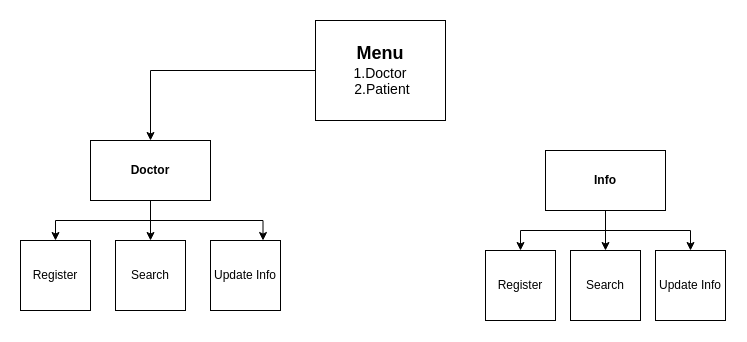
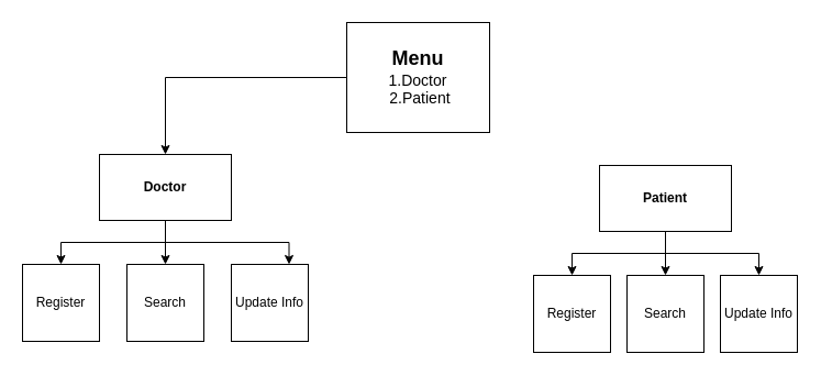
  <mxCell id="0" />
  <mxCell id="1" parent="0" />
  <mxCell id="2" style="edgeStyle=orthogonalEdgeStyle;rounded=0;orthogonalLoop=1;jettySize=auto;html=1;entryX=0.5;entryY=0;entryDx=0;entryDy=0;" edge="1" parent="1" source="3" target="9"><mxGeometry relative="1" as="geometry" /></mxCell>
  <mxCell id="3" value="&lt;div style=&quot;&quot;&gt;&lt;span style=&quot;font-size: 18px;&quot;&gt;&lt;b&gt;Menu&lt;/b&gt;&lt;/span&gt;&lt;/div&gt;&lt;font style=&quot;font-size: 14px;&quot;&gt;&lt;div style=&quot;&quot;&gt;&lt;span style=&quot;background-color: initial;&quot;&gt;1.Doctor&lt;/span&gt;&lt;/div&gt;&lt;div style=&quot;&quot;&gt;&lt;span style=&quot;background-color: initial;&quot;&gt;&amp;nbsp;2.Patient&lt;/span&gt;&lt;/div&gt;&lt;/font&gt;" style="rounded=0;whiteSpace=wrap;html=1;align=center;" vertex="1" parent="1"><mxGeometry x="315" y="20" width="130" height="100" as="geometry" /></mxCell>
  <mxCell id="4" value="Register" style="whiteSpace=wrap;html=1;aspect=fixed;" vertex="1" parent="1"><mxGeometry x="20" y="240" width="70" height="70" as="geometry" /></mxCell>
  <mxCell id="5" value="Search" style="whiteSpace=wrap;html=1;aspect=fixed;" vertex="1" parent="1"><mxGeometry x="115" y="240" width="70" height="70" as="geometry" /></mxCell>
  <mxCell id="6" value="" style="edgeStyle=orthogonalEdgeStyle;rounded=0;orthogonalLoop=1;jettySize=auto;html=1;" edge="1" parent="1" source="9" target="5"><mxGeometry relative="1" as="geometry" /></mxCell>
  <mxCell id="7" style="edgeStyle=orthogonalEdgeStyle;rounded=0;orthogonalLoop=1;jettySize=auto;html=1;entryX=0.5;entryY=0;entryDx=0;entryDy=0;" edge="1" parent="1" source="9" target="4"><mxGeometry relative="1" as="geometry" /></mxCell>
  <mxCell id="8" style="edgeStyle=orthogonalEdgeStyle;rounded=0;orthogonalLoop=1;jettySize=auto;html=1;entryX=0.75;entryY=0;entryDx=0;entryDy=0;" edge="1" parent="1" source="9" target="10"><mxGeometry relative="1" as="geometry" /></mxCell>
  <mxCell id="9" value="&lt;b&gt;Doctor&lt;/b&gt;" style="rounded=0;whiteSpace=wrap;html=1;" vertex="1" parent="1"><mxGeometry x="90" y="140" width="120" height="60" as="geometry" /></mxCell>
  <mxCell id="10" value="Update Info" style="whiteSpace=wrap;html=1;aspect=fixed;" vertex="1" parent="1"><mxGeometry x="210" y="240" width="70" height="70" as="geometry" /></mxCell>
  <mxCell id="11" style="edgeStyle=orthogonalEdgeStyle;rounded=0;orthogonalLoop=1;jettySize=auto;html=1;entryX=0.5;entryY=0;entryDx=0;entryDy=0;" edge="1" parent="1" source="14" target="16"><mxGeometry relative="1" as="geometry" /></mxCell>
  <mxCell id="12" style="edgeStyle=orthogonalEdgeStyle;rounded=0;orthogonalLoop=1;jettySize=auto;html=1;entryX=0.5;entryY=0;entryDx=0;entryDy=0;" edge="1" parent="1" source="14" target="15"><mxGeometry relative="1" as="geometry" /></mxCell>
  <mxCell id="13" style="edgeStyle=orthogonalEdgeStyle;rounded=0;orthogonalLoop=1;jettySize=auto;html=1;entryX=0.5;entryY=0;entryDx=0;entryDy=0;" edge="1" parent="1" source="14" target="17"><mxGeometry relative="1" as="geometry" /></mxCell>
- <mxCell id="14" value="&lt;b&gt;Info&lt;/b&gt;" style="rounded=0;whiteSpace=wrap;html=1;" vertex="1" parent="1"><mxGeometry x="545" y="150" width="120" height="60" as="geometry" /></mxCell>
+ <mxCell id="14" value="&lt;b&gt;Patient&lt;/b&gt;" style="rounded=0;whiteSpace=wrap;html=1;" vertex="1" parent="1"><mxGeometry x="545" y="150" width="120" height="60" as="geometry" /></mxCell>
  <mxCell id="15" value="Register" style="whiteSpace=wrap;html=1;aspect=fixed;" vertex="1" parent="1"><mxGeometry x="485" y="250" width="70" height="70" as="geometry" /></mxCell>
  <mxCell id="16" value="Search" style="whiteSpace=wrap;html=1;aspect=fixed;" vertex="1" parent="1"><mxGeometry x="570" y="250" width="70" height="70" as="geometry" /></mxCell>
  <mxCell id="17" value="Update Info" style="whiteSpace=wrap;html=1;aspect=fixed;" vertex="1" parent="1"><mxGeometry x="655" y="250" width="70" height="70" as="geometry" /></mxCell>
